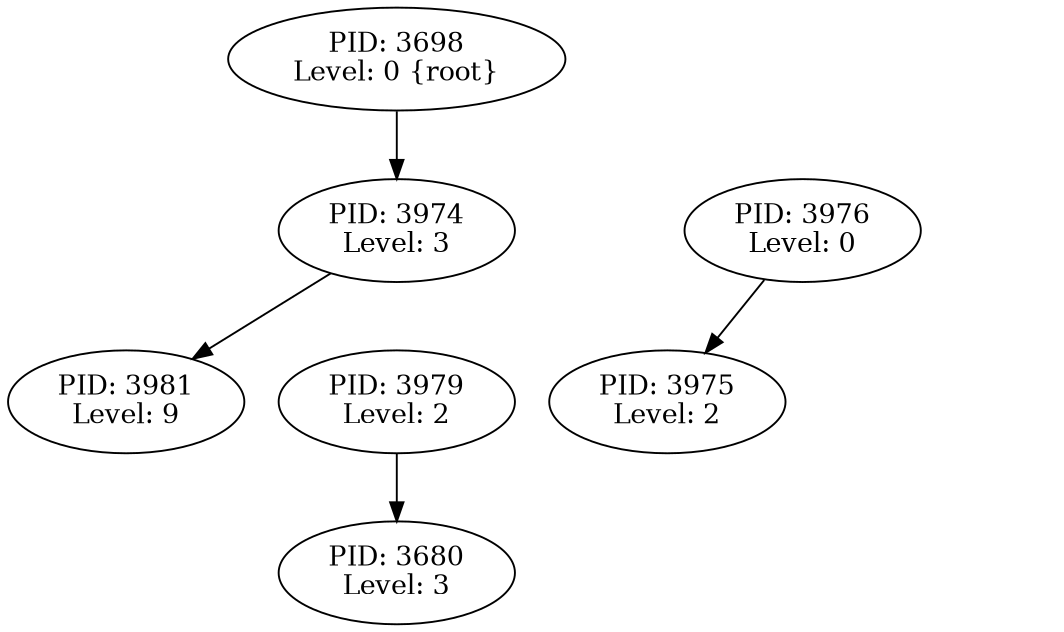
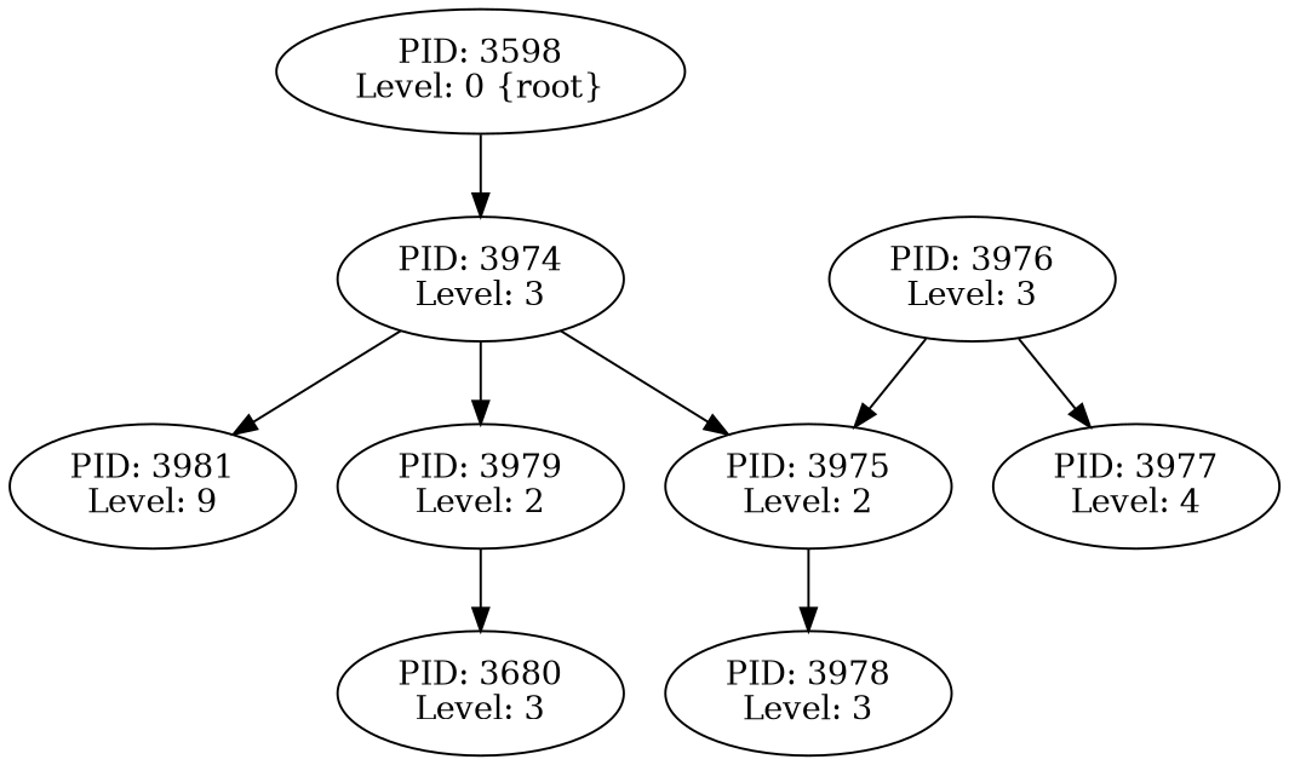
  digraph {
-   n1 [label="PID: 3698\nLevel: 0 {root}"]
+   n1 [label="PID: 3598\nLevel: 0 {root}"]
    n2 [label="PID: 3974\nLevel: 3"]
    n3 [label="PID: 3981\nLevel: 9"]
    n4 [label="PID: 3979\nLevel: 2"]
    n5 [label="PID: 3975\nLevel: 2"]
    n6 [label="PID: 3680\nLevel: 3"]
-   n8 [label="PID: 3976\nLevel: 0"]
+   n7 [label="PID: 3978\nLevel: 3"]
+   n8 [label="PID: 3976\nLevel: 3"]
+   n9 [label="PID: 3977\nLevel: 4"]
    n1 -> n2
    n2 -> n3
+   n2 -> n4
+   n2 -> n5
    n4 -> n6
+   n5 -> n7
    n8 -> n5
+   n8 -> n9
  }
